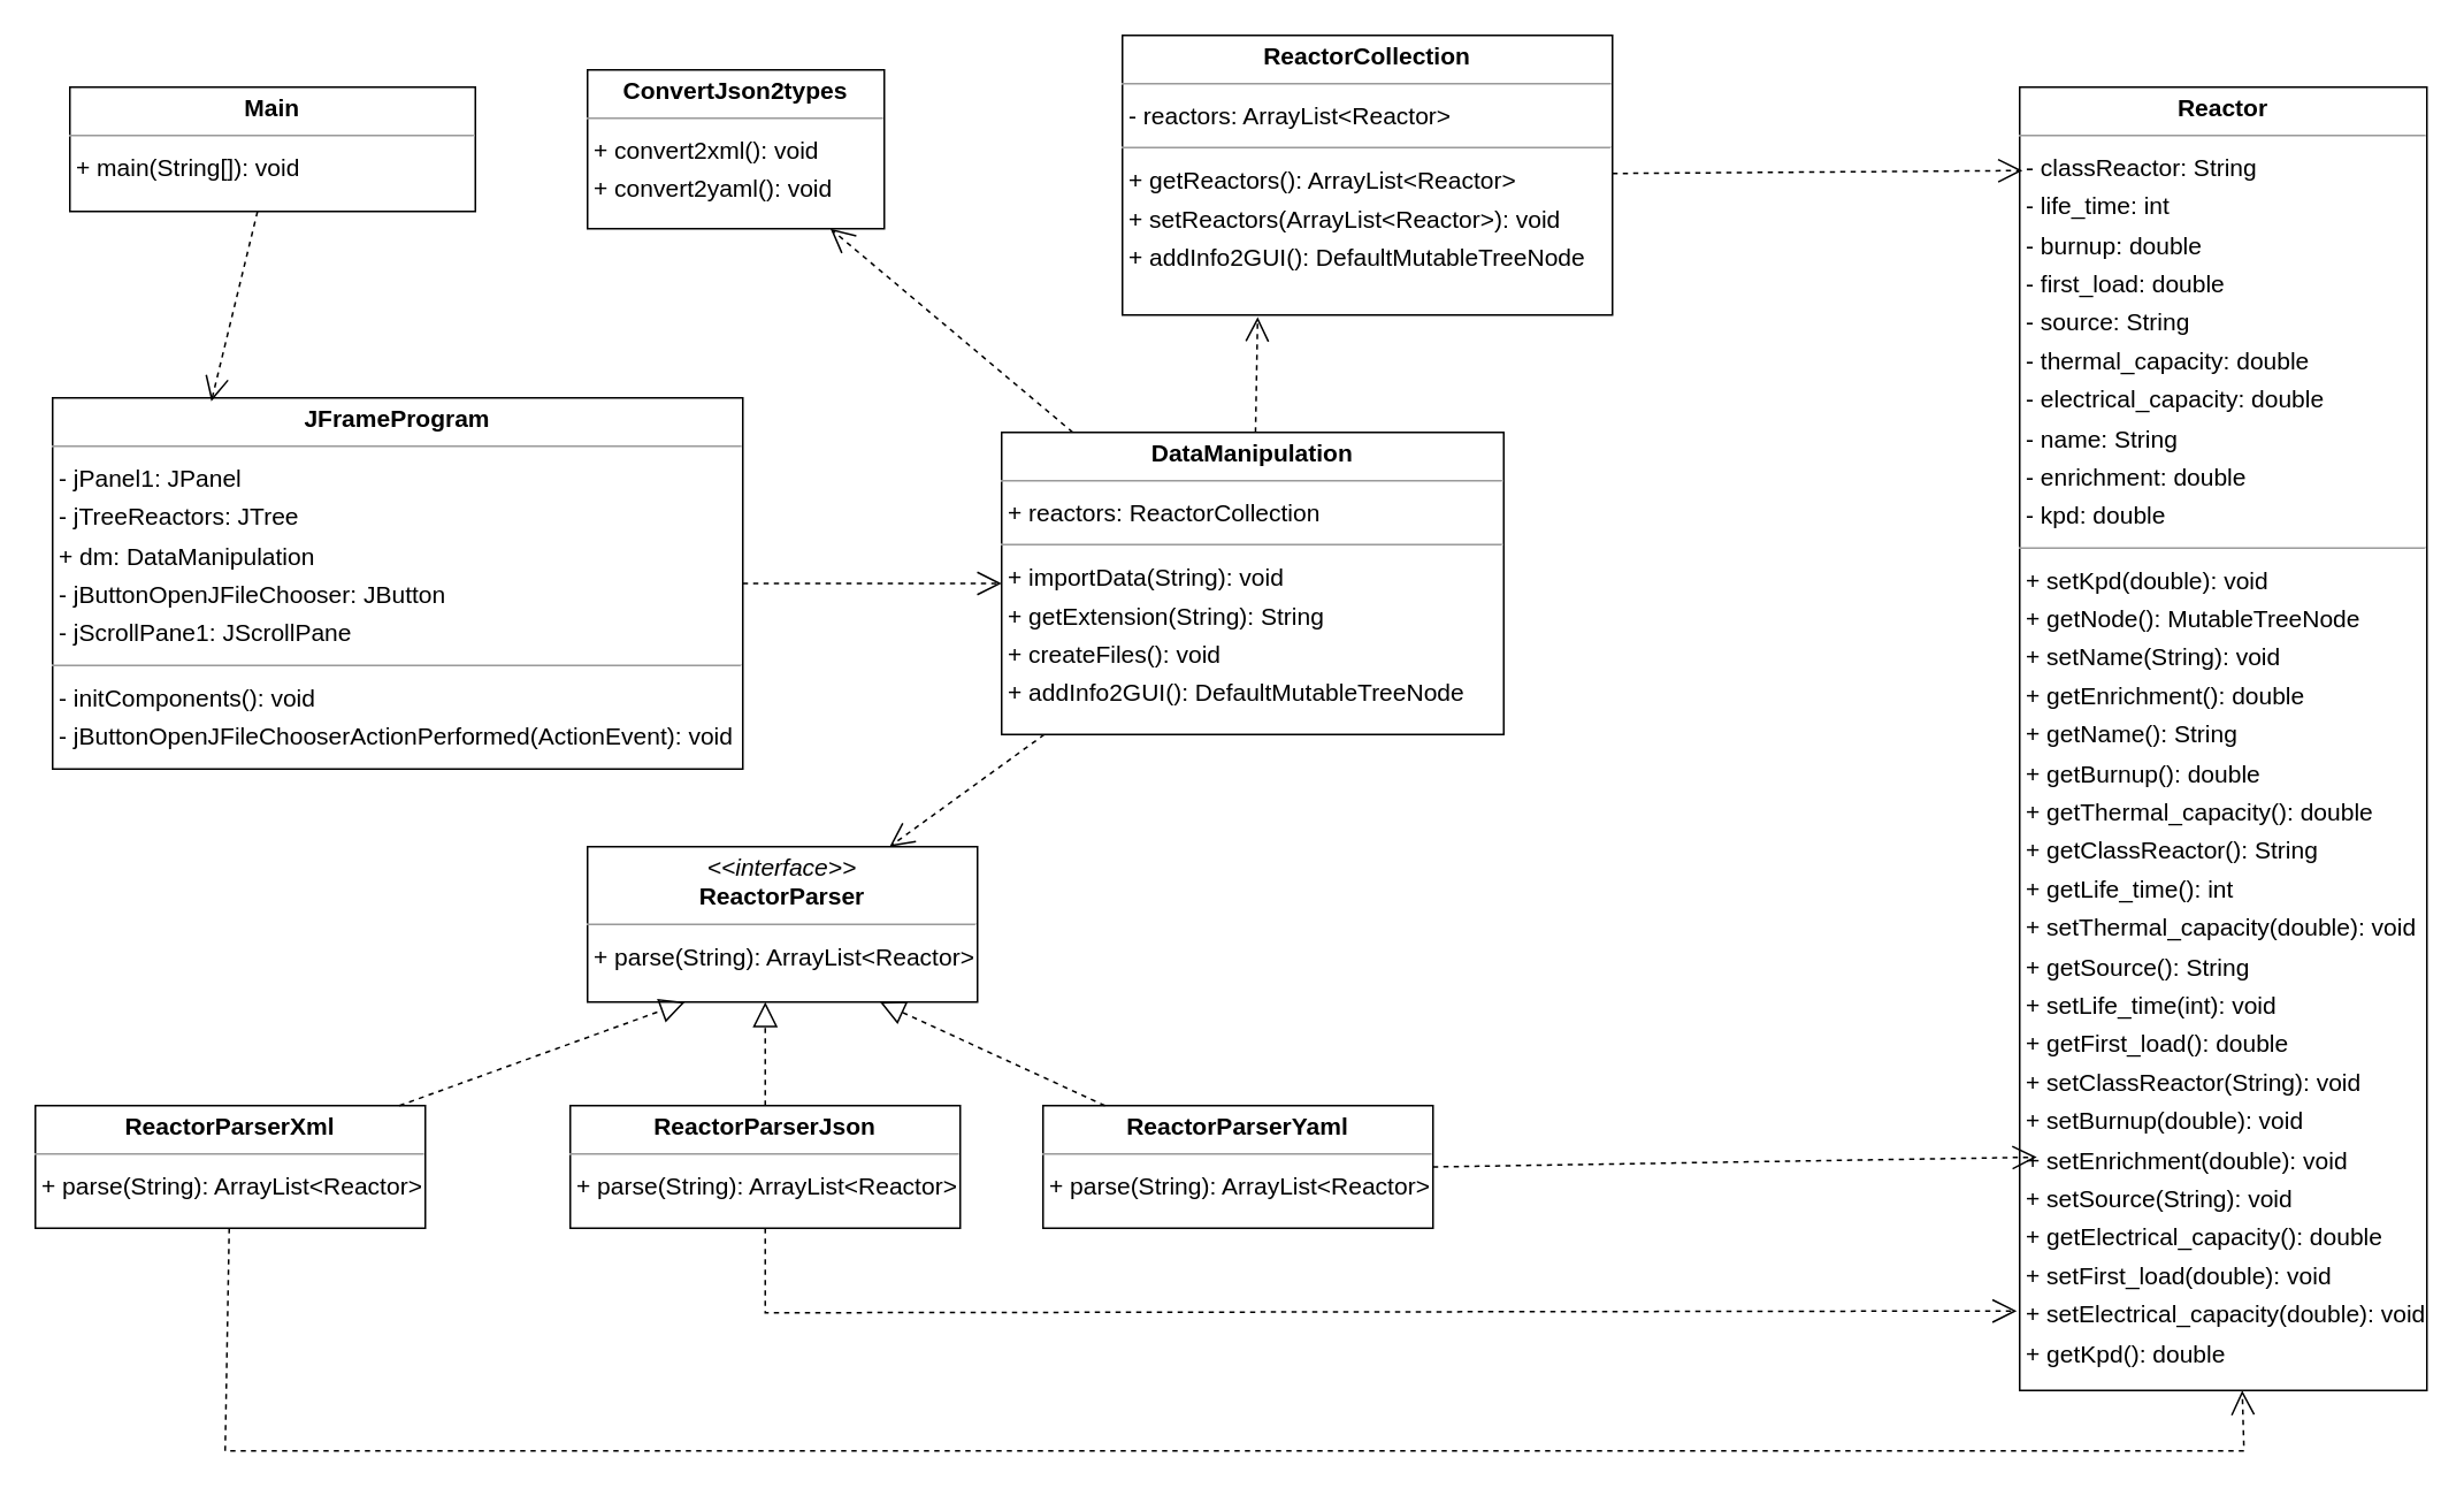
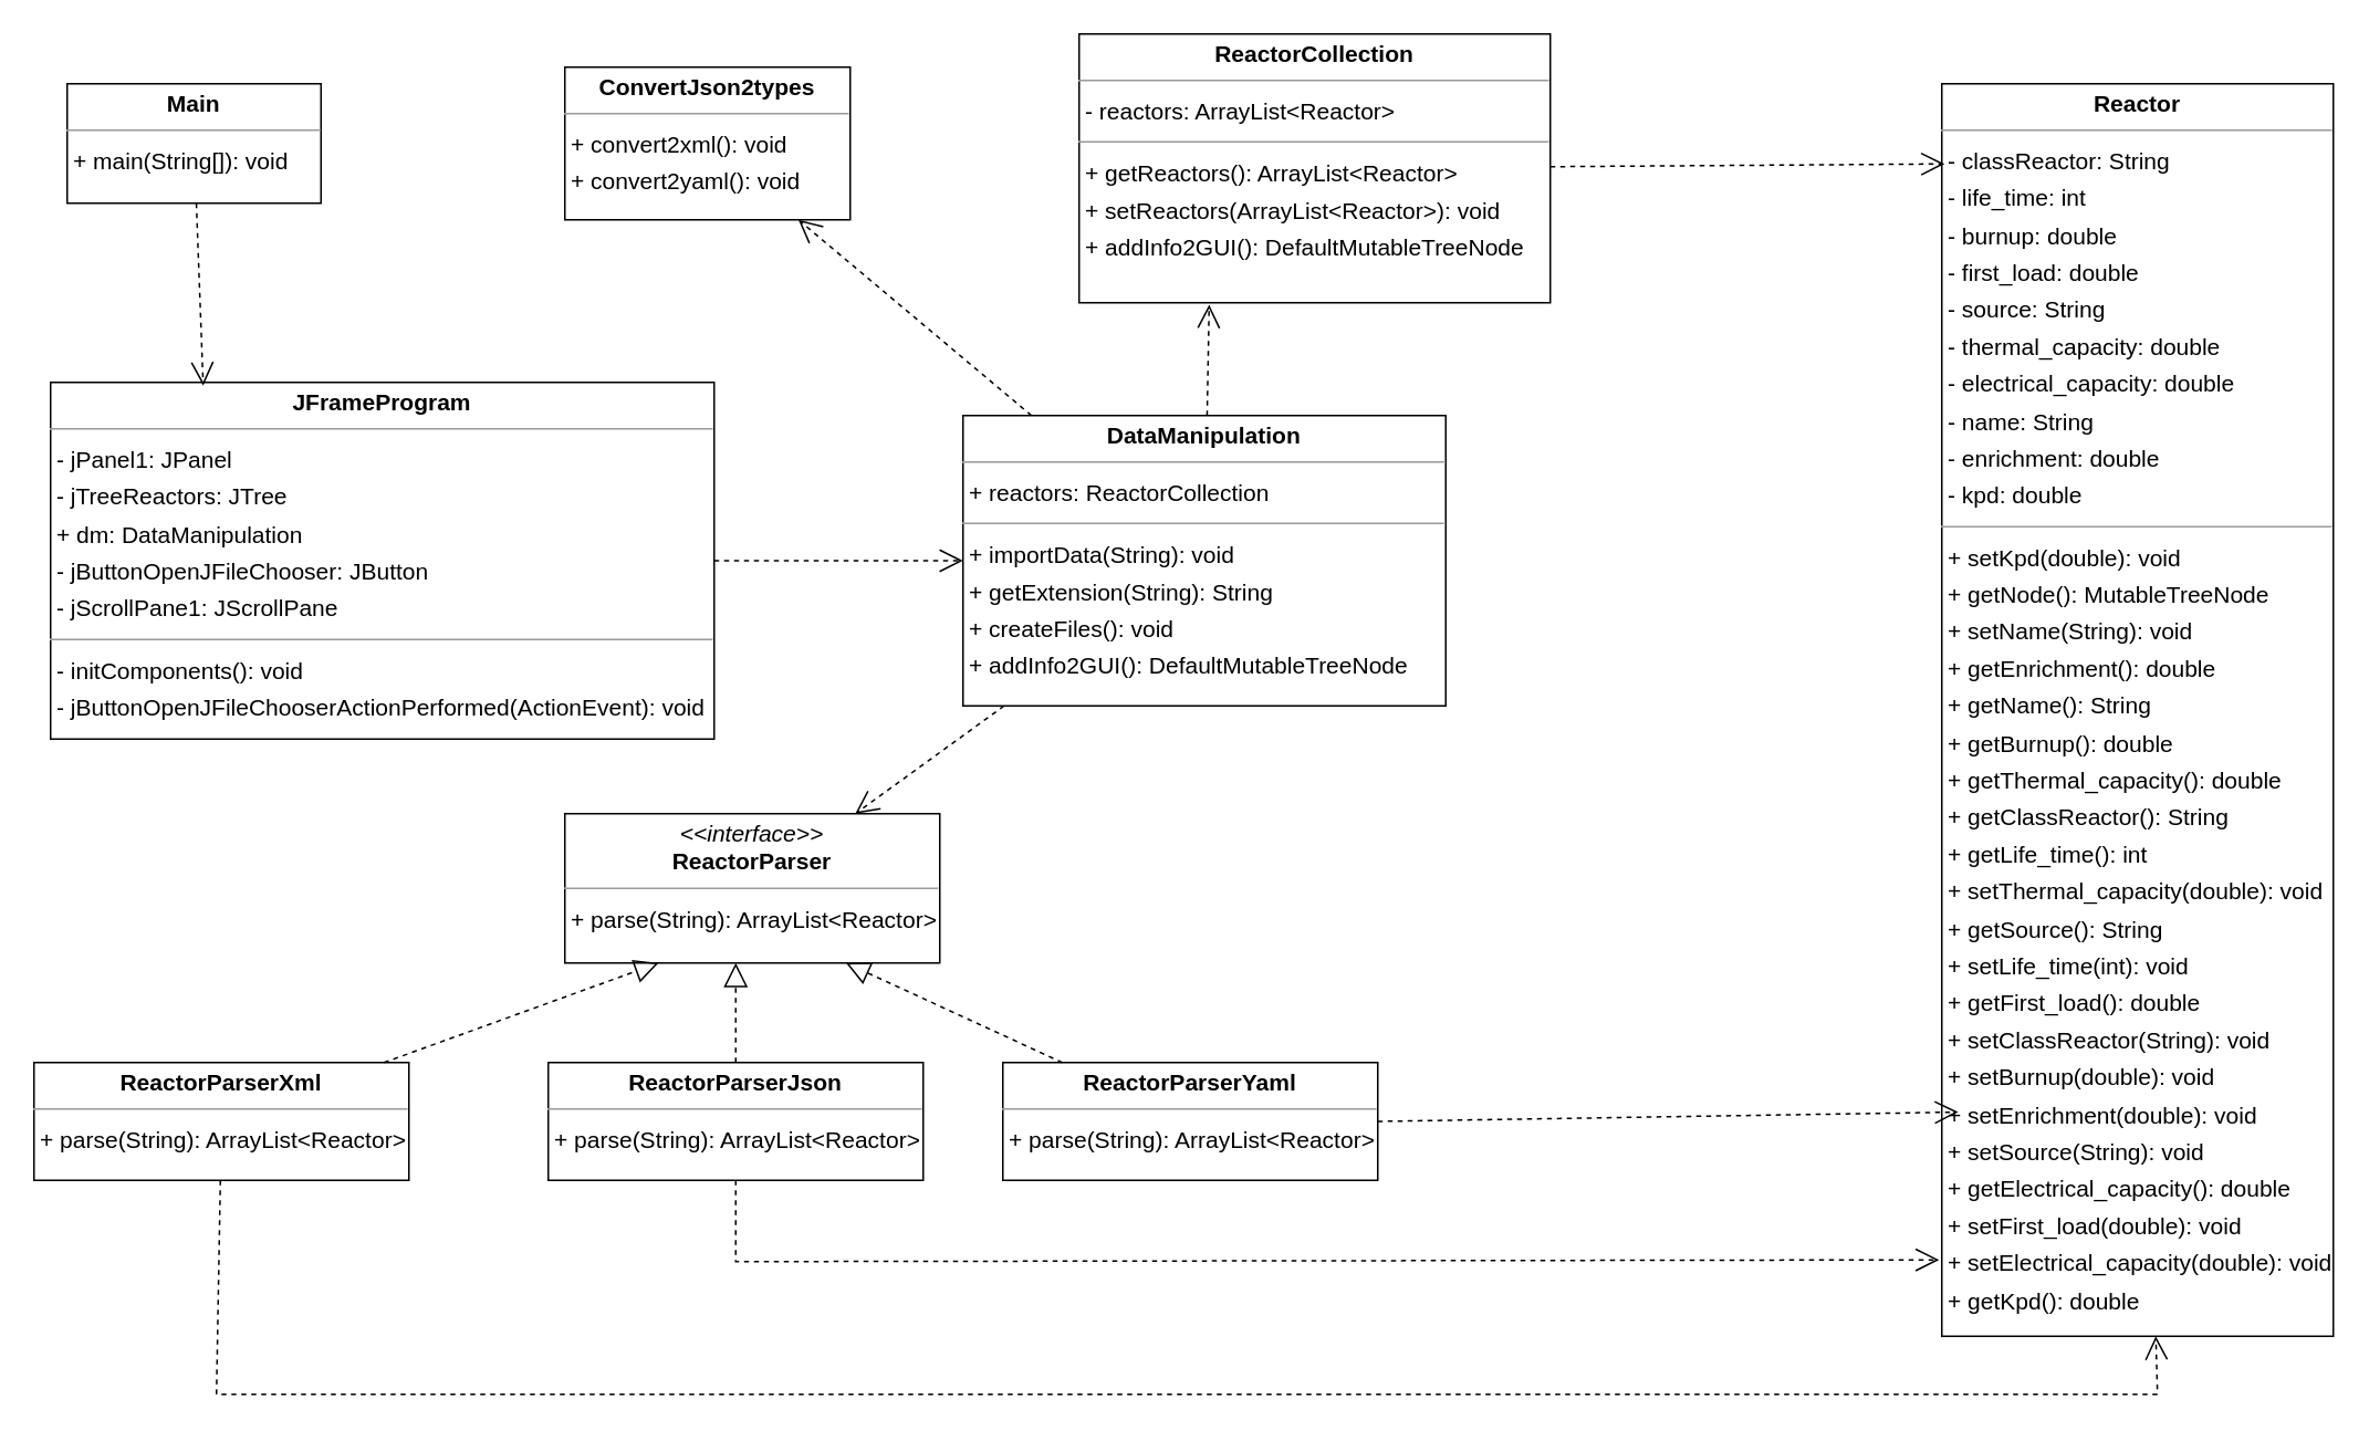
  <mxCell id="0" />
  <mxCell id="1" parent="0" />
  <mxCell id="2" value="&lt;p style=&quot;margin:0px;margin-top:4px;text-align:center;&quot;&gt;&lt;b&gt;ConvertJson2types&lt;/b&gt;&lt;/p&gt;&lt;hr size=&quot;1&quot;/&gt;&lt;p style=&quot;margin:0 0 0 4px;line-height:1.6;&quot;&gt;+ convert2xml(): void&lt;br/&gt;+ convert2yaml(): void&lt;/p&gt;" style="verticalAlign=top;align=left;overflow=fill;fontSize=14;fontFamily=Helvetica;html=1;rounded=0;shadow=0;comic=0;labelBackgroundColor=none;strokeWidth=1;" parent="1" vertex="1"><mxGeometry x="340" y="40" width="172" height="92" as="geometry" /></mxCell>
  <mxCell id="3" style="endArrow=open;endSize=12;dashed=1;html=1;rounded=0;" edge="1" parent="1" source="6" target="2"><mxGeometry relative="1" as="geometry" /></mxCell>
  <mxCell id="4" style="endArrow=open;endSize=12;dashed=1;html=1;rounded=0;entryX=0.276;entryY=1.007;entryDx=0;entryDy=0;entryPerimeter=0;" edge="1" parent="1" source="6" target="13"><mxGeometry relative="1" as="geometry" /></mxCell>
  <mxCell id="5" style="endArrow=open;endSize=12;dashed=1;html=1;rounded=0;" edge="1" parent="1" source="6" target="14"><mxGeometry relative="1" as="geometry" /></mxCell>
  <mxCell id="6" value="&lt;p style=&quot;margin:0px;margin-top:4px;text-align:center;&quot;&gt;&lt;b&gt;DataManipulation&lt;/b&gt;&lt;/p&gt;&lt;hr size=&quot;1&quot;/&gt;&lt;p style=&quot;margin:0 0 0 4px;line-height:1.6;&quot;&gt;+ reactors: ReactorCollection&lt;/p&gt;&lt;hr size=&quot;1&quot;/&gt;&lt;p style=&quot;margin:0 0 0 4px;line-height:1.6;&quot;&gt;+ importData(String): void&lt;br/&gt;+ getExtension(String): String&lt;br/&gt;+ createFiles(): void&lt;br/&gt;+ addInfo2GUI(): DefaultMutableTreeNode&lt;/p&gt;" style="verticalAlign=top;align=left;overflow=fill;fontSize=14;fontFamily=Helvetica;html=1;rounded=0;shadow=0;comic=0;labelBackgroundColor=none;strokeWidth=1;" parent="1" vertex="1"><mxGeometry x="580" y="250" width="291" height="175" as="geometry" /></mxCell>
  <mxCell id="7" style="endArrow=open;endSize=12;dashed=1;html=1;rounded=0;" edge="1" parent="1" source="8" target="6"><mxGeometry relative="1" as="geometry" /></mxCell>
  <mxCell id="8" value="&lt;p style=&quot;margin:0px;margin-top:4px;text-align:center;&quot;&gt;&lt;b&gt;JFrameProgram&lt;/b&gt;&lt;/p&gt;&lt;hr size=&quot;1&quot;/&gt;&lt;p style=&quot;margin:0 0 0 4px;line-height:1.6;&quot;&gt;- jPanel1: JPanel&lt;br/&gt;- jTreeReactors: JTree&lt;br/&gt;+ dm: DataManipulation&lt;br/&gt;- jButtonOpenJFileChooser: JButton&lt;br/&gt;- jScrollPane1: JScrollPane&lt;/p&gt;&lt;hr size=&quot;1&quot;/&gt;&lt;p style=&quot;margin:0 0 0 4px;line-height:1.6;&quot;&gt;- initComponents(): void&lt;br/&gt;- jButtonOpenJFileChooserActionPerformed(ActionEvent): void&lt;/p&gt;" style="verticalAlign=top;align=left;overflow=fill;fontSize=14;fontFamily=Helvetica;html=1;rounded=0;shadow=0;comic=0;labelBackgroundColor=none;strokeWidth=1;" parent="1" vertex="1"><mxGeometry x="30" y="230" width="400" height="215" as="geometry" /></mxCell>
  <mxCell id="9" style="endArrow=open;endSize=12;dashed=1;html=1;rounded=0;entryX=0.23;entryY=0.009;entryDx=0;entryDy=0;entryPerimeter=0;" edge="1" parent="1" source="10" target="8"><mxGeometry relative="1" as="geometry" /></mxCell>
- <mxCell id="10" value="&lt;p style=&quot;margin:0px;margin-top:4px;text-align:center;&quot;&gt;&lt;b&gt;Main&lt;/b&gt;&lt;/p&gt;&lt;hr size=&quot;1&quot;/&gt;&lt;p style=&quot;margin:0 0 0 4px;line-height:1.6;&quot;&gt;+ main(String[]): void&lt;/p&gt;" style="verticalAlign=top;align=left;overflow=fill;fontSize=14;fontFamily=Helvetica;html=1;rounded=0;shadow=0;comic=0;labelBackgroundColor=none;strokeWidth=1;" parent="1" vertex="1"><mxGeometry x="40" y="50" width="235" height="72" as="geometry" /></mxCell>
+ <mxCell id="10" value="&lt;p style=&quot;margin:0px;margin-top:4px;text-align:center;&quot;&gt;&lt;b&gt;Main&lt;/b&gt;&lt;/p&gt;&lt;hr size=&quot;1&quot;/&gt;&lt;p style=&quot;margin:0 0 0 4px;line-height:1.6;&quot;&gt;+ main(String[]): void&lt;/p&gt;" style="verticalAlign=top;align=left;overflow=fill;fontSize=14;fontFamily=Helvetica;html=1;rounded=0;shadow=0;comic=0;labelBackgroundColor=none;strokeWidth=1;" parent="1" vertex="1"><mxGeometry x="40" y="50" width="153" height="72" as="geometry" /></mxCell>
  <mxCell id="11" value="&lt;p style=&quot;margin:0px;margin-top:4px;text-align:center;&quot;&gt;&lt;b&gt;Reactor&lt;/b&gt;&lt;/p&gt;&lt;hr size=&quot;1&quot;/&gt;&lt;p style=&quot;margin:0 0 0 4px;line-height:1.6;&quot;&gt;- classReactor: String&lt;br/&gt;- life_time: int&lt;br/&gt;- burnup: double&lt;br/&gt;- first_load: double&lt;br/&gt;- source: String&lt;br/&gt;- thermal_capacity: double&lt;br/&gt;- electrical_capacity: double&lt;br/&gt;- name: String&lt;br/&gt;- enrichment: double&lt;br/&gt;- kpd: double&lt;/p&gt;&lt;hr size=&quot;1&quot;/&gt;&lt;p style=&quot;margin:0 0 0 4px;line-height:1.6;&quot;&gt;+ setKpd(double): void&lt;br/&gt;+ getNode(): MutableTreeNode&lt;br/&gt;+ setName(String): void&lt;br/&gt;+ getEnrichment(): double&lt;br/&gt;+ getName(): String&lt;br/&gt;+ getBurnup(): double&lt;br/&gt;+ getThermal_capacity(): double&lt;br/&gt;+ getClassReactor(): String&lt;br/&gt;+ getLife_time(): int&lt;br/&gt;+ setThermal_capacity(double): void&lt;br/&gt;+ getSource(): String&lt;br/&gt;+ setLife_time(int): void&lt;br/&gt;+ getFirst_load(): double&lt;br/&gt;+ setClassReactor(String): void&lt;br/&gt;+ setBurnup(double): void&lt;br/&gt;+ setEnrichment(double): void&lt;br/&gt;+ setSource(String): void&lt;br/&gt;+ getElectrical_capacity(): double&lt;br/&gt;+ setFirst_load(double): void&lt;br/&gt;+ setElectrical_capacity(double): void&lt;br/&gt;+ getKpd(): double&lt;/p&gt;" style="verticalAlign=top;align=left;overflow=fill;fontSize=14;fontFamily=Helvetica;html=1;rounded=0;shadow=0;comic=0;labelBackgroundColor=none;strokeWidth=1;" parent="1" vertex="1"><mxGeometry x="1170" y="50" width="236" height="755" as="geometry" /></mxCell>
  <mxCell id="12" style="endArrow=open;endSize=12;dashed=1;html=1;rounded=0;entryX=0.007;entryY=0.064;entryDx=0;entryDy=0;entryPerimeter=0;" edge="1" parent="1" source="13" target="11"><mxGeometry relative="1" as="geometry" /></mxCell>
  <mxCell id="13" value="&lt;p style=&quot;margin:0px;margin-top:4px;text-align:center;&quot;&gt;&lt;b&gt;ReactorCollection&lt;/b&gt;&lt;/p&gt;&lt;hr size=&quot;1&quot;/&gt;&lt;p style=&quot;margin:0 0 0 4px;line-height:1.6;&quot;&gt;- reactors: ArrayList&amp;lt;Reactor&amp;gt;&lt;/p&gt;&lt;hr size=&quot;1&quot;/&gt;&lt;p style=&quot;margin:0 0 0 4px;line-height:1.6;&quot;&gt;+ getReactors(): ArrayList&amp;lt;Reactor&amp;gt;&lt;br/&gt;+ setReactors(ArrayList&amp;lt;Reactor&amp;gt;): void&lt;br/&gt;+ addInfo2GUI(): DefaultMutableTreeNode&lt;/p&gt;" style="verticalAlign=top;align=left;overflow=fill;fontSize=14;fontFamily=Helvetica;html=1;rounded=0;shadow=0;comic=0;labelBackgroundColor=none;strokeWidth=1;" parent="1" vertex="1"><mxGeometry x="650" y="20" width="284" height="162" as="geometry" /></mxCell>
  <mxCell id="14" value="&lt;p style=&quot;margin:0px;margin-top:4px;text-align:center;&quot;&gt;&lt;i&gt;&amp;lt;&amp;lt;interface&amp;gt;&amp;gt;&lt;/i&gt;&lt;br/&gt;&lt;b&gt;ReactorParser&lt;/b&gt;&lt;/p&gt;&lt;hr size=&quot;1&quot;/&gt;&lt;p style=&quot;margin:0 0 0 4px;line-height:1.6;&quot;&gt;+ parse(String): ArrayList&amp;lt;Reactor&amp;gt;&lt;/p&gt;" style="verticalAlign=top;align=left;overflow=fill;fontSize=14;fontFamily=Helvetica;html=1;rounded=0;shadow=0;comic=0;labelBackgroundColor=none;strokeWidth=1;" parent="1" vertex="1"><mxGeometry x="340" y="490" width="226" height="90" as="geometry" /></mxCell>
  <mxCell id="15" style="endArrow=open;endSize=12;dashed=1;html=1;rounded=0;exitX=0.5;exitY=1;exitDx=0;exitDy=0;entryX=-0.007;entryY=0.939;entryDx=0;entryDy=0;entryPerimeter=0;" edge="1" parent="1" source="16" target="11"><mxGeometry relative="1" as="geometry"><Array as="points"><mxPoint x="443" y="760" /></Array></mxGeometry></mxCell>
  <mxCell id="16" value="&lt;p style=&quot;margin:0px;margin-top:4px;text-align:center;&quot;&gt;&lt;b&gt;ReactorParserJson&lt;/b&gt;&lt;/p&gt;&lt;hr size=&quot;1&quot;/&gt;&lt;p style=&quot;margin:0 0 0 4px;line-height:1.6;&quot;&gt;+ parse(String): ArrayList&amp;lt;Reactor&amp;gt;&lt;/p&gt;" style="verticalAlign=top;align=left;overflow=fill;fontSize=14;fontFamily=Helvetica;html=1;rounded=0;shadow=0;comic=0;labelBackgroundColor=none;strokeWidth=1;" parent="1" vertex="1"><mxGeometry x="330" y="640" width="226" height="71" as="geometry" /></mxCell>
  <mxCell id="17" style="endArrow=open;endSize=12;dashed=1;html=1;rounded=0;" edge="1" parent="1" source="18" target="11"><mxGeometry relative="1" as="geometry"><Array as="points"><mxPoint x="130" y="840" /><mxPoint x="1300" y="840" /></Array></mxGeometry></mxCell>
  <mxCell id="18" value="&lt;p style=&quot;margin:0px;margin-top:4px;text-align:center;&quot;&gt;&lt;b&gt;ReactorParserXml&lt;/b&gt;&lt;/p&gt;&lt;hr size=&quot;1&quot;/&gt;&lt;p style=&quot;margin:0 0 0 4px;line-height:1.6;&quot;&gt;+ parse(String): ArrayList&amp;lt;Reactor&amp;gt;&lt;/p&gt;" style="verticalAlign=top;align=left;overflow=fill;fontSize=14;fontFamily=Helvetica;html=1;rounded=0;shadow=0;comic=0;labelBackgroundColor=none;strokeWidth=1;" parent="1" vertex="1"><mxGeometry x="20" y="640" width="226" height="71" as="geometry" /></mxCell>
  <mxCell id="19" style="endArrow=open;endSize=12;dashed=1;html=1;rounded=0;exitX=1;exitY=0.5;exitDx=0;exitDy=0;entryX=0.042;entryY=0.821;entryDx=0;entryDy=0;entryPerimeter=0;" edge="1" parent="1" source="20" target="11"><mxGeometry relative="1" as="geometry" /></mxCell>
  <mxCell id="20" value="&lt;p style=&quot;margin:0px;margin-top:4px;text-align:center;&quot;&gt;&lt;b&gt;ReactorParserYaml&lt;/b&gt;&lt;/p&gt;&lt;hr size=&quot;1&quot;/&gt;&lt;p style=&quot;margin:0 0 0 4px;line-height:1.6;&quot;&gt;+ parse(String): ArrayList&amp;lt;Reactor&amp;gt;&lt;/p&gt;" style="verticalAlign=top;align=left;overflow=fill;fontSize=14;fontFamily=Helvetica;html=1;rounded=0;shadow=0;comic=0;labelBackgroundColor=none;strokeWidth=1;" parent="1" vertex="1"><mxGeometry x="604" y="640" width="226" height="71" as="geometry" /></mxCell>
  <mxCell id="21" value="" style="endArrow=block;dashed=1;endFill=0;endSize=12;html=1;rounded=0;entryX=0.25;entryY=1;entryDx=0;entryDy=0;" parent="1" source="18" target="14" edge="1"><mxGeometry width="160" relative="1" as="geometry"><mxPoint x="133" y="480" as="sourcePoint" /><mxPoint x="133" y="480" as="targetPoint" /></mxGeometry></mxCell>
  <mxCell id="22" value="" style="endArrow=block;dashed=1;endFill=0;endSize=12;html=1;rounded=0;" parent="1" source="16" edge="1"><mxGeometry width="160" relative="1" as="geometry"><mxPoint x="443" y="480" as="sourcePoint" /><mxPoint x="443" y="580" as="targetPoint" /></mxGeometry></mxCell>
  <mxCell id="23" value="" style="endArrow=block;dashed=1;endFill=0;endSize=12;html=1;rounded=0;entryX=0.75;entryY=1;entryDx=0;entryDy=0;" parent="1" source="20" target="14" edge="1"><mxGeometry width="160" relative="1" as="geometry"><mxPoint x="717" y="480" as="sourcePoint" /><mxPoint x="717" y="480" as="targetPoint" /></mxGeometry></mxCell>
